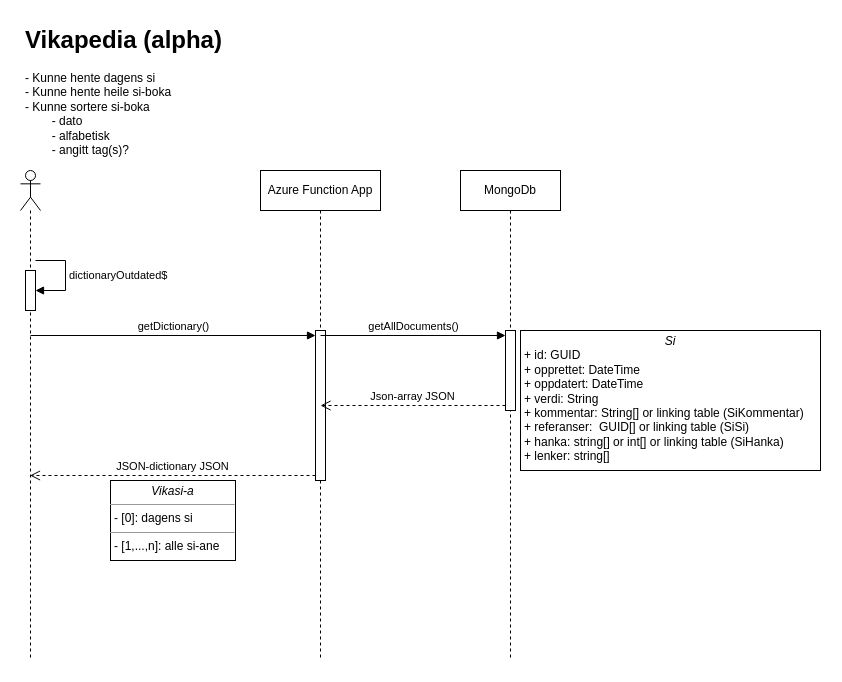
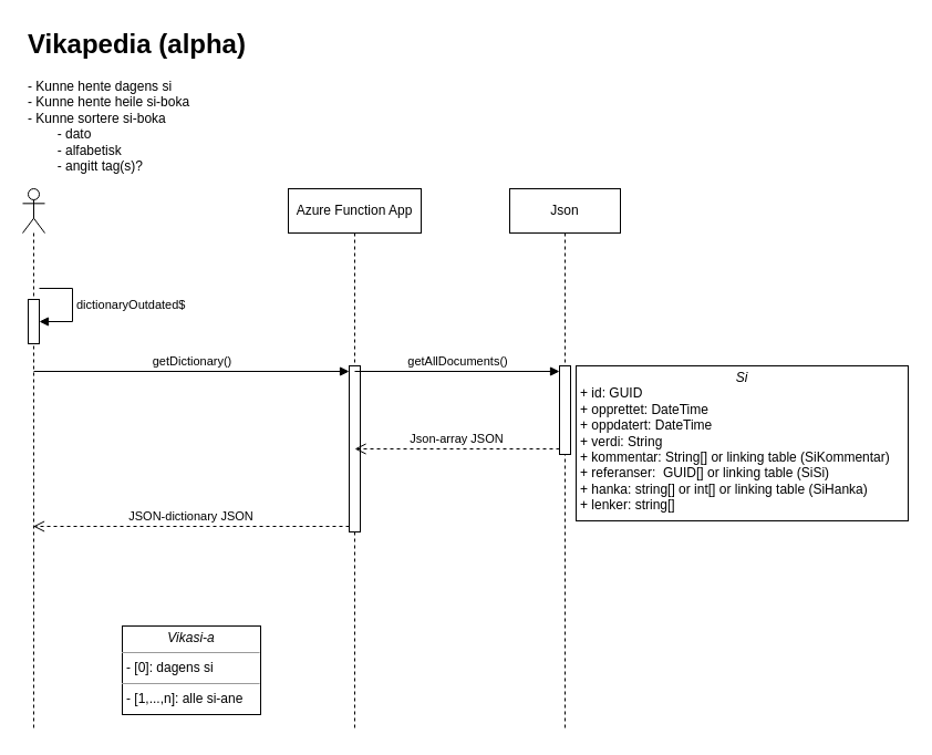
  <mxCell id="0" />
  <mxCell id="1" parent="0" />
  <mxCell id="2" value="&lt;h1&gt;Vikapedia (alpha)&lt;/h1&gt;&lt;div&gt;- Kunne hente dagens si&lt;/div&gt;&lt;div&gt;- Kunne hente heile si-boka&lt;/div&gt;&lt;div&gt;- Kunne sortere si-boka&lt;/div&gt;&lt;div&gt;&lt;span style=&quot;white-space: pre;&quot;&gt;&#09;&lt;/span&gt;- dato&lt;br&gt;&lt;/div&gt;&lt;div&gt;&lt;span style=&quot;white-space: pre;&quot;&gt;&#09;&lt;/span&gt;- alfabetisk&lt;br&gt;&lt;/div&gt;&lt;div&gt;&lt;span style=&quot;white-space: pre;&quot;&gt;&#09;&lt;/span&gt;- angitt tag(s)?&lt;/div&gt;" style="text;html=1;spacing=5;spacingTop=-20;whiteSpace=wrap;overflow=hidden;rounded=0;" vertex="1" parent="1"><mxGeometry x="20" y="20" width="260" height="150" as="geometry" /></mxCell>
  <mxCell id="3" value="" style="shape=umlLifeline;perimeter=lifelinePerimeter;whiteSpace=wrap;html=1;container=1;dropTarget=0;collapsible=0;recursiveResize=0;outlineConnect=0;portConstraint=eastwest;newEdgeStyle={&quot;curved&quot;:0,&quot;rounded&quot;:0};participant=umlActor;" vertex="1" parent="1"><mxGeometry x="20" y="170" width="20" height="490" as="geometry" /></mxCell>
  <mxCell id="4" value="" style="html=1;points=[[0,0,0,0,5],[0,1,0,0,-5],[1,0,0,0,5],[1,1,0,0,-5]];perimeter=orthogonalPerimeter;outlineConnect=0;targetShapes=umlLifeline;portConstraint=eastwest;newEdgeStyle={&quot;curved&quot;:0,&quot;rounded&quot;:0};" vertex="1" parent="3"><mxGeometry x="5" y="100" width="10" height="40" as="geometry" /></mxCell>
  <mxCell id="5" value="dictionaryOutdated$" style="html=1;align=left;spacingLeft=2;endArrow=block;rounded=0;edgeStyle=orthogonalEdgeStyle;curved=0;rounded=0;" edge="1" target="4" parent="3"><mxGeometry relative="1" as="geometry"><mxPoint x="15" y="90" as="sourcePoint" /><Array as="points"><mxPoint x="45" y="120" /></Array></mxGeometry></mxCell>
  <mxCell id="6" value="Azure Function App" style="shape=umlLifeline;perimeter=lifelinePerimeter;whiteSpace=wrap;html=1;container=1;dropTarget=0;collapsible=0;recursiveResize=0;outlineConnect=0;portConstraint=eastwest;newEdgeStyle={&quot;curved&quot;:0,&quot;rounded&quot;:0};" vertex="1" parent="1"><mxGeometry x="260" y="170" width="120" height="490" as="geometry" /></mxCell>
  <mxCell id="7" value="" style="html=1;points=[[0,0,0,0,5],[0,1,0,0,-5],[1,0,0,0,5],[1,1,0,0,-5]];perimeter=orthogonalPerimeter;outlineConnect=0;targetShapes=umlLifeline;portConstraint=eastwest;newEdgeStyle={&quot;curved&quot;:0,&quot;rounded&quot;:0};" vertex="1" parent="6"><mxGeometry x="55" y="160" width="10" height="150" as="geometry" /></mxCell>
  <mxCell id="8" value="getDictionary()" style="html=1;verticalAlign=bottom;endArrow=block;curved=0;rounded=0;entryX=0;entryY=0;entryDx=0;entryDy=5;" edge="1" target="7" parent="1"><mxGeometry relative="1" as="geometry"><mxPoint x="30" y="335" as="sourcePoint" /></mxGeometry></mxCell>
  <mxCell id="9" value="JSON-dictionary JSON" style="html=1;verticalAlign=bottom;endArrow=open;dashed=1;endSize=8;curved=0;rounded=0;exitX=0;exitY=1;exitDx=0;exitDy=-5;" edge="1" source="7" parent="1" target="3"><mxGeometry relative="1" as="geometry"><mxPoint x="30" y="405" as="targetPoint" /></mxGeometry></mxCell>
- <mxCell id="10" value="&lt;p style=&quot;margin:0px;margin-top:4px;text-align:center;&quot;&gt;&lt;i&gt;Vikasi-a&lt;/i&gt;&lt;/p&gt;&lt;hr size=&quot;1&quot;&gt;&lt;p style=&quot;margin:0px;margin-left:4px;&quot;&gt;- [0]: dagens si&lt;/p&gt;&lt;hr size=&quot;1&quot;&gt;&lt;p style=&quot;margin:0px;margin-left:4px;&quot;&gt;- [1,...,n]: alle si-ane&lt;/p&gt;" style="verticalAlign=top;align=left;overflow=fill;html=1;whiteSpace=wrap;" vertex="1" parent="1"><mxGeometry x="110" y="480" width="125" height="80" as="geometry" /></mxCell>
- <mxCell id="11" value="MongoDb" style="shape=umlLifeline;perimeter=lifelinePerimeter;whiteSpace=wrap;html=1;container=1;dropTarget=0;collapsible=0;recursiveResize=0;outlineConnect=0;portConstraint=eastwest;newEdgeStyle={&quot;curved&quot;:0,&quot;rounded&quot;:0};" vertex="1" parent="1"><mxGeometry x="460" y="170" width="100" height="490" as="geometry" /></mxCell>
+ <mxCell id="10" value="&lt;p style=&quot;margin:0px;margin-top:4px;text-align:center;&quot;&gt;&lt;i&gt;Vikasi-a&lt;/i&gt;&lt;/p&gt;&lt;hr size=&quot;1&quot;&gt;&lt;p style=&quot;margin:0px;margin-left:4px;&quot;&gt;- [0]: dagens si&lt;/p&gt;&lt;hr size=&quot;1&quot;&gt;&lt;p style=&quot;margin:0px;margin-left:4px;&quot;&gt;- [1,...,n]: alle si-ane&lt;/p&gt;" style="verticalAlign=top;align=left;overflow=fill;html=1;whiteSpace=wrap;" vertex="1" parent="1"><mxGeometry x="110" y="565" width="125" height="80" as="geometry" /></mxCell>
+ <mxCell id="11" value="Json" style="shape=umlLifeline;perimeter=lifelinePerimeter;whiteSpace=wrap;html=1;container=1;dropTarget=0;collapsible=0;recursiveResize=0;outlineConnect=0;portConstraint=eastwest;newEdgeStyle={&quot;curved&quot;:0,&quot;rounded&quot;:0};" vertex="1" parent="1"><mxGeometry x="460" y="170" width="100" height="490" as="geometry" /></mxCell>
  <mxCell id="12" value="" style="html=1;points=[[0,0,0,0,5],[0,1,0,0,-5],[1,0,0,0,5],[1,1,0,0,-5]];perimeter=orthogonalPerimeter;outlineConnect=0;targetShapes=umlLifeline;portConstraint=eastwest;newEdgeStyle={&quot;curved&quot;:0,&quot;rounded&quot;:0};" vertex="1" parent="11"><mxGeometry x="45" y="160" width="10" height="80" as="geometry" /></mxCell>
  <mxCell id="13" value="getAllDocuments()" style="html=1;verticalAlign=bottom;endArrow=block;curved=0;rounded=0;entryX=0;entryY=0;entryDx=0;entryDy=5;" edge="1" target="12" parent="1"><mxGeometry relative="1" as="geometry"><mxPoint x="320" y="335" as="sourcePoint" /></mxGeometry></mxCell>
  <mxCell id="14" value="Json-array JSON" style="html=1;verticalAlign=bottom;endArrow=open;dashed=1;endSize=8;curved=0;rounded=0;exitX=0;exitY=1;exitDx=0;exitDy=-5;" edge="1" source="12" parent="1"><mxGeometry relative="1" as="geometry"><mxPoint x="320" y="405" as="targetPoint" /></mxGeometry></mxCell>
  <mxCell id="15" value="&lt;p style=&quot;margin:0px;margin-top:4px;text-align:center;&quot;&gt;&lt;i&gt;Si&lt;/i&gt;&lt;/p&gt;&lt;p style=&quot;margin:0px;margin-left:4px;&quot;&gt;+ id: GUID&lt;/p&gt;&lt;p style=&quot;margin:0px;margin-left:4px;&quot;&gt;+ opprettet: DateTime&lt;br&gt;+ oppdatert: DateTime&lt;/p&gt;&lt;p style=&quot;margin:0px;margin-left:4px;&quot;&gt;+ verdi: String&lt;/p&gt;&lt;p style=&quot;margin:0px;margin-left:4px;&quot;&gt;+ kommentar: String[] or linking table (SiKommentar)&lt;/p&gt;&lt;p style=&quot;margin:0px;margin-left:4px;&quot;&gt;+ referanser:&amp;nbsp; GUID[] or linking table (SiSi)&lt;/p&gt;&lt;p style=&quot;margin:0px;margin-left:4px;&quot;&gt;+ hanka: string[] or int[] or linking table (SiHanka)&lt;/p&gt;&lt;p style=&quot;margin:0px;margin-left:4px;&quot;&gt;+ lenker: string[]&lt;/p&gt;" style="verticalAlign=top;align=left;overflow=fill;html=1;whiteSpace=wrap;" vertex="1" parent="1"><mxGeometry x="520" y="330" width="300" height="140" as="geometry" /></mxCell>
